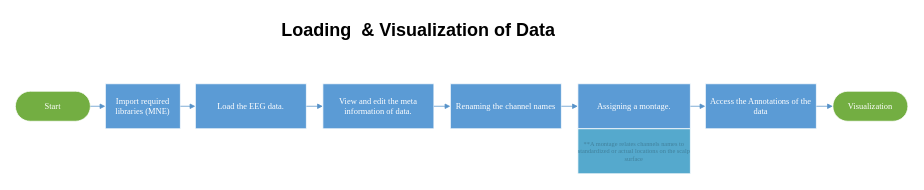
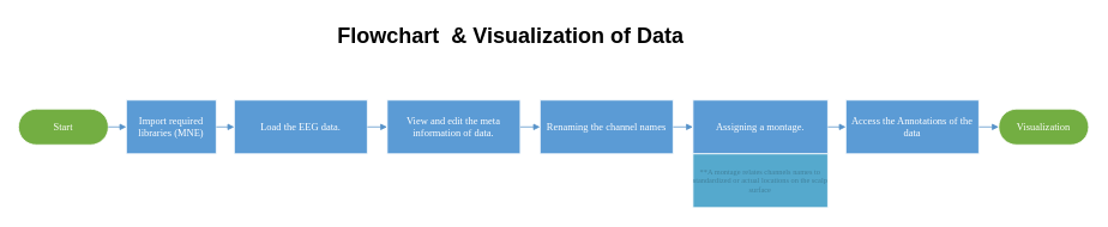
  <mxCell id="0" />
  <mxCell id="1" value="Flowchart" parent="0" />
  <mxCell id="2" value="&lt;div style=&quot;font-size: 1px&quot;&gt;&lt;font style=&quot;font-size:11.29px;font-family:Calibri;color:#ffffff;direction:ltr;letter-spacing:0px;line-height:120%;opacity:1&quot;&gt;Import required libraries (MNE)&lt;br/&gt;&lt;/font&gt;&lt;/div&gt;" style="verticalAlign=middle;align=center;vsdxID=3;fillColor=#5b9bd5;gradientColor=none;shape=stencil(nZBLDoAgDERP0z3SIyjew0SURgSD+Lu9kMZoXLhwN9O+tukAlrNpJg1SzDH4QW/URgNYgZTkjA4UkwJUgGXng+6DX1zLfmoymdXo17xh5zmRJ6Q42BWCfc2oJfdAr+Yv+AP9Cb7OJ3H/2JG1HNGz/84klThPVCc=);strokeColor=#ffffff;spacingTop=-1;spacingBottom=-1;spacingLeft=-1;spacingRight=-1;points=[[0,0.5,0],[1,0.5,0],[0.5,1,0],[0.5,0,0]];labelBackgroundColor=none;rounded=0;html=1;whiteSpace=wrap;" parent="1" vertex="1"><mxGeometry x="140" y="111" width="100" height="60" as="geometry" /></mxCell>
  <mxCell id="3" value="&lt;div style=&quot;font-size: 1px&quot;&gt;&lt;font style=&quot;font-size:11.29px;font-family:Calibri;color:#ffffff;direction:ltr;letter-spacing:0px;line-height:120%;opacity:1&quot;&gt;Load the EEG data.&lt;br/&gt;&lt;/font&gt;&lt;/div&gt;" style="verticalAlign=middle;align=center;vsdxID=5;fillColor=#5b9bd5;gradientColor=none;shape=stencil(nZBLDoAgDERP0z3SIyjew0SURgSD+Lu9kMZoXLhwN9O+tukAlrNpJg1SzDH4QW/URgNYgZTkjA4UkwJUgGXng+6DX1zLfmoymdXo17xh5zmRJ6Q42BWCfc2oJfdAr+Yv+AP9Cb7OJ3H/2JG1HNGz/84klThPVCc=);strokeColor=#ffffff;spacingTop=-1;spacingBottom=-1;spacingLeft=-1;spacingRight=-1;points=[[0,0.5,0],[1,0.5,0],[0.5,1,0],[0.5,0,0]];labelBackgroundColor=none;rounded=0;html=1;whiteSpace=wrap;" parent="1" vertex="1"><mxGeometry x="260" y="111" width="148" height="60" as="geometry" /></mxCell>
  <mxCell id="4" value="&lt;div style=&quot;font-size: 1px&quot;&gt;&lt;font style=&quot;font-size:11.29px;font-family:Calibri;color:#ffffff;direction:ltr;letter-spacing:0px;line-height:120%;opacity:1&quot;&gt;View and edit the meta information of data.&lt;br/&gt;&lt;/font&gt;&lt;/div&gt;" style="verticalAlign=middle;align=center;vsdxID=47;fillColor=#5b9bd5;gradientColor=none;shape=stencil(nZBLDoAgDERP0z3SIyjew0SURgSD+Lu9kMZoXLhwN9O+tukAlrNpJg1SzDH4QW/URgNYgZTkjA4UkwJUgGXng+6DX1zLfmoymdXo17xh5zmRJ6Q42BWCfc2oJfdAr+Yv+AP9Cb7OJ3H/2JG1HNGz/84klThPVCc=);strokeColor=#ffffff;spacingTop=-1;spacingBottom=-1;spacingLeft=-1;spacingRight=-1;points=[[0,0.5,0],[1,0.5,0],[0.5,1,0],[0.5,0,0]];labelBackgroundColor=none;rounded=0;html=1;whiteSpace=wrap;" parent="1" vertex="1"><mxGeometry x="430" y="111" width="148" height="60" as="geometry" /></mxCell>
  <mxCell id="5" value="&lt;div style=&quot;font-size: 1px&quot;&gt;&lt;font style=&quot;font-size:11.29px;font-family:Calibri;color:#ffffff;direction:ltr;letter-spacing:0px;line-height:120%;opacity:1&quot;&gt;Renaming the channel names&lt;br/&gt;&lt;/font&gt;&lt;/div&gt;" style="verticalAlign=middle;align=center;vsdxID=49;fillColor=#5b9bd5;gradientColor=none;shape=stencil(nZBLDoAgDERP0z3SIyjew0SURgSD+Lu9kMZoXLhwN9O+tukAlrNpJg1SzDH4QW/URgNYgZTkjA4UkwJUgGXng+6DX1zLfmoymdXo17xh5zmRJ6Q42BWCfc2oJfdAr+Yv+AP9Cb7OJ3H/2JG1HNGz/84klThPVCc=);strokeColor=#ffffff;spacingTop=-1;spacingBottom=-1;spacingLeft=-1;spacingRight=-1;points=[[0,0.5,0],[1,0.5,0],[0.5,1,0],[0.5,0,0]];labelBackgroundColor=none;rounded=0;html=1;whiteSpace=wrap;" parent="1" vertex="1"><mxGeometry x="600" y="111" width="148" height="60" as="geometry" /></mxCell>
  <mxCell id="6" value="&lt;div style=&quot;font-size: 1px&quot;&gt;&lt;font style=&quot;font-size:11.29px;font-family:Calibri;color:#ffffff;direction:ltr;letter-spacing:0px;line-height:120%;opacity:1&quot;&gt;Assigning a montage.&lt;br/&gt;&lt;/font&gt;&lt;/div&gt;" style="verticalAlign=middle;align=center;vsdxID=51;fillColor=#5b9bd5;gradientColor=none;shape=stencil(nZBLDoAgDERP0z3SIyjew0SURgSD+Lu9kMZoXLhwN9O+tukAlrNpJg1SzDH4QW/URgNYgZTkjA4UkwJUgGXng+6DX1zLfmoymdXo17xh5zmRJ6Q42BWCfc2oJfdAr+Yv+AP9Cb7OJ3H/2JG1HNGz/84klThPVCc=);strokeColor=#ffffff;spacingTop=-1;spacingBottom=-1;spacingLeft=-1;spacingRight=-1;points=[[0,0.5,0],[1,0.5,0],[0.5,1,0],[0.5,0,0]];labelBackgroundColor=none;rounded=0;html=1;whiteSpace=wrap;" parent="1" vertex="1"><mxGeometry x="770" y="111" width="150" height="60" as="geometry" /></mxCell>
  <mxCell id="7" value="&lt;div style=&quot;font-size: 1px&quot;&gt;&lt;font style=&quot;font-size:8.47px;font-family:Calibri;color:#41819c;direction:ltr;letter-spacing:0px;line-height:120%;opacity:1&quot;&gt;**A montage relates channels names to standardized or actual locations on the scalp surface&lt;br/&gt;&lt;/font&gt;&lt;/div&gt;" style="verticalAlign=middle;align=center;vsdxID=56;fillColor=#55a9cd;gradientColor=none;shape=stencil(nZBLDoAgDERP0z3SIyjew0SURgSD+Lu9kMZoXLhwN9O+tukAlrNpJg1SzDH4QW/URgNYgZTkjA4UkwJUgGXng+6DX1zLfmoymdXo17xh5zmRJ6Q42BWCfc2oJfdAr+Yv+AP9Cb7OJ3H/2JG1HNGz/84klThPVCc=);strokeColor=#ffffff;spacingTop=-1;spacingBottom=-1;spacingLeft=-1;spacingRight=-1;points=[];labelBackgroundColor=none;rounded=0;html=1;whiteSpace=wrap;" parent="1" vertex="1"><mxGeometry x="770" y="171" width="150" height="60" as="geometry" /></mxCell>
  <mxCell id="8" value="&lt;div style=&quot;font-size: 1px&quot;&gt;&lt;font style=&quot;font-size:11.29px;font-family:Calibri;color:#ffffff;direction:ltr;letter-spacing:0px;line-height:120%;opacity:1&quot;&gt;Access the Annotations of the data&lt;br/&gt;&lt;/font&gt;&lt;/div&gt;" style="verticalAlign=middle;align=center;vsdxID=57;fillColor=#5b9bd5;gradientColor=none;shape=stencil(nZBLDoAgDERP0z3SIyjew0SURgSD+Lu9kMZoXLhwN9O+tukAlrNpJg1SzDH4QW/URgNYgZTkjA4UkwJUgGXng+6DX1zLfmoymdXo17xh5zmRJ6Q42BWCfc2oJfdAr+Yv+AP9Cb7OJ3H/2JG1HNGz/84klThPVCc=);strokeColor=#ffffff;spacingTop=-1;spacingBottom=-1;spacingLeft=-1;spacingRight=-1;points=[[0,0.5,0],[1,0.5,0],[0.5,1,0],[0.5,0,0]];labelBackgroundColor=none;rounded=0;html=1;whiteSpace=wrap;" parent="1" vertex="1"><mxGeometry x="940" y="111" width="148" height="60" as="geometry" /></mxCell>
  <mxCell id="9" value="&lt;div style=&quot;font-size: 1px&quot;&gt;&lt;font style=&quot;font-size:11.29px;font-family:Calibri;color:#ffffff;direction:ltr;letter-spacing:0px;line-height:120%;opacity:1&quot;&gt;Visualization&lt;br/&gt;&lt;/font&gt;&lt;/div&gt;" style="verticalAlign=middle;align=center;vsdxID=59;fillColor=#73ae42;gradientColor=none;shape=stencil(tVLLDsIgEPwajiQIMfFe638Qu22JCM2Ctv69kK0Rm9qDibeZndkXC1NV6PUATIoQ0V9gNE3smToyKY3rAU1MiKmaqar1CB36m2uIDzo7M7r6e64wUZ4UOUWKB9GdIH4irzWu8B42vRrPScNFXZzN+5mvl3qJXE8mcPRRR+Pdh2Y1dsBTE95a3c0TkBRGgKEIb6wg1/r+ssCXd/vLCgm8z9caa+n6pb48dwrRV1H1Ew==);strokeColor=#ffffff;spacingTop=-1;spacingBottom=-1;spacingLeft=-1;spacingRight=-1;points=[[0.5,1,0],[0.5,0,0],[0,0.5,0],[1,0.5,0]];labelBackgroundColor=none;rounded=0;html=1;whiteSpace=wrap;" parent="1" vertex="1"><mxGeometry x="1110" y="121" width="100" height="40" as="geometry" /></mxCell>
- <mxCell id="10" value="&lt;h1&gt;Loading&amp;nbsp; &amp;amp; Visualization of Data&lt;/h1&gt;" style="text;html=1;strokeColor=none;fillColor=none;spacing=5;spacingTop=-20;whiteSpace=wrap;overflow=hidden;rounded=0;" vertex="1" parent="1"><mxGeometry x="370" y="20" width="460" height="40" as="geometry" /></mxCell>
+ <mxCell id="10" value="&lt;h1&gt;Flowchart&amp;nbsp; &amp;amp; Visualization of Data&lt;/h1&gt;" style="text;html=1;strokeColor=none;fillColor=none;spacing=5;spacingTop=-20;whiteSpace=wrap;overflow=hidden;rounded=0;" vertex="1" parent="1"><mxGeometry x="370" y="20" width="460" height="40" as="geometry" /></mxCell>
  <mxCell id="11" value="&lt;div style=&quot;font-size: 1px&quot;&gt;&lt;font style=&quot;font-size:11.29px;font-family:Calibri;color:#ffffff;direction:ltr;letter-spacing:0px;line-height:120%;opacity:1&quot;&gt;Start&lt;br/&gt;&lt;/font&gt;&lt;/div&gt;" style="verticalAlign=middle;align=center;vsdxID=45;fillColor=#73ae42;gradientColor=none;shape=stencil(tVLLDsIgEPwajiQIMfFe638Qu22JCM2Ctv69kK0Rm9qDibeZndkXC1NV6PUATIoQ0V9gNE3smToyKY3rAU1MiKmaqar1CB36m2uIDzo7M7r6e64wUZ4UOUWKB9GdIH4irzWu8B42vRrPScNFXZzN+5mvl3qJXE8mcPRRR+Pdh2Y1dsBTE95a3c0TkBRGgKEIb6wg1/r+ssCXd/vLCgm8z9caa+n6pb48dwrRV1H1Ew==);strokeColor=#ffffff;spacingTop=-1;spacingBottom=-1;spacingLeft=-1;spacingRight=-1;points=[[0.5,1,0],[0.5,0,0],[0,0.5,0],[1,0.5,0]];labelBackgroundColor=none;rounded=0;html=1;whiteSpace=wrap;" vertex="1" parent="1"><mxGeometry x="20" y="121" width="100" height="40" as="geometry" /></mxCell>
  <mxCell id="12" value="Connector" parent="0" />
  <mxCell id="13" style="vsdxID=6;edgeStyle=none;startArrow=none;endArrow=block;startSize=5;endSize=5;strokeColor=#5692c9;spacingTop=0;spacingBottom=0;spacingLeft=0;spacingRight=0;verticalAlign=middle;html=1;labelBackgroundColor=#ffffff;rounded=0;exitX=1;exitY=0.5;exitDx=0;exitDy=0;exitPerimeter=0;entryX=0;entryY=0.5;entryDx=0;entryDy=0;entryPerimeter=0;" parent="12" source="2" target="3" edge="1"><mxGeometry relative="1" as="geometry"><mxPoint x="10" as="offset" /><Array as="points" /></mxGeometry></mxCell>
  <mxCell id="14" style="vsdxID=46;edgeStyle=none;startArrow=none;endArrow=block;startSize=5;endSize=5;strokeColor=#5692c9;spacingTop=0;spacingBottom=0;spacingLeft=0;spacingRight=0;verticalAlign=middle;html=1;labelBackgroundColor=#ffffff;rounded=0;exitX=1;exitY=0.5;exitDx=0;exitDy=0;exitPerimeter=0;entryX=0;entryY=0.5;entryDx=0;entryDy=0;entryPerimeter=0;" parent="12" source="11" target="2" edge="1"><mxGeometry relative="1" as="geometry"><mxPoint x="10" as="offset" /><Array as="points" /></mxGeometry></mxCell>
  <mxCell id="15" style="vsdxID=60;edgeStyle=none;startArrow=none;endArrow=block;startSize=5;endSize=5;strokeColor=#5692c9;spacingTop=0;spacingBottom=0;spacingLeft=0;spacingRight=0;verticalAlign=middle;html=1;labelBackgroundColor=#ffffff;rounded=0;exitX=1;exitY=0.5;exitDx=0;exitDy=0;exitPerimeter=0;entryX=0;entryY=0.5;entryDx=0;entryDy=0;entryPerimeter=0;" parent="12" source="8" target="9" edge="1"><mxGeometry relative="1" as="geometry"><mxPoint x="10" as="offset" /><Array as="points" /></mxGeometry></mxCell>
  <mxCell id="16" style="vsdxID=58;edgeStyle=none;startArrow=none;endArrow=block;startSize=5;endSize=5;strokeColor=#5692c9;spacingTop=0;spacingBottom=0;spacingLeft=0;spacingRight=0;verticalAlign=middle;html=1;labelBackgroundColor=#ffffff;rounded=0;exitX=1;exitY=0.5;exitDx=0;exitDy=0;exitPerimeter=0;entryX=0;entryY=0.5;entryDx=0;entryDy=0;entryPerimeter=0;" parent="12" source="6" target="8" edge="1"><mxGeometry relative="1" as="geometry"><mxPoint x="10" as="offset" /><Array as="points" /></mxGeometry></mxCell>
  <mxCell id="17" style="vsdxID=52;edgeStyle=none;startArrow=none;endArrow=block;startSize=5;endSize=5;strokeColor=#5692c9;spacingTop=0;spacingBottom=0;spacingLeft=0;spacingRight=0;verticalAlign=middle;html=1;labelBackgroundColor=#ffffff;rounded=0;exitX=1;exitY=0.5;exitDx=0;exitDy=0;exitPerimeter=0;entryX=0;entryY=0.5;entryDx=0;entryDy=0;entryPerimeter=0;" parent="12" source="5" target="6" edge="1"><mxGeometry relative="1" as="geometry"><mxPoint x="10" as="offset" /><Array as="points" /></mxGeometry></mxCell>
  <mxCell id="18" style="vsdxID=48;edgeStyle=none;startArrow=none;endArrow=block;startSize=5;endSize=5;strokeColor=#5692c9;spacingTop=0;spacingBottom=0;spacingLeft=0;spacingRight=0;verticalAlign=middle;html=1;labelBackgroundColor=#ffffff;rounded=0;exitX=1;exitY=0.5;exitDx=0;exitDy=0;exitPerimeter=0;entryX=0;entryY=0.5;entryDx=0;entryDy=0;entryPerimeter=0;" parent="12" source="3" target="4" edge="1"><mxGeometry relative="1" as="geometry"><mxPoint x="10" as="offset" /><Array as="points" /></mxGeometry></mxCell>
  <mxCell id="19" style="vsdxID=50;edgeStyle=none;startArrow=none;endArrow=block;startSize=5;endSize=5;strokeColor=#5692c9;spacingTop=0;spacingBottom=0;spacingLeft=0;spacingRight=0;verticalAlign=middle;html=1;labelBackgroundColor=#ffffff;rounded=0;exitX=1;exitY=0.5;exitDx=0;exitDy=0;exitPerimeter=0;entryX=0;entryY=0.5;entryDx=0;entryDy=0;entryPerimeter=0;" parent="12" source="4" target="5" edge="1"><mxGeometry relative="1" as="geometry"><mxPoint x="10" as="offset" /><Array as="points" /></mxGeometry></mxCell>
